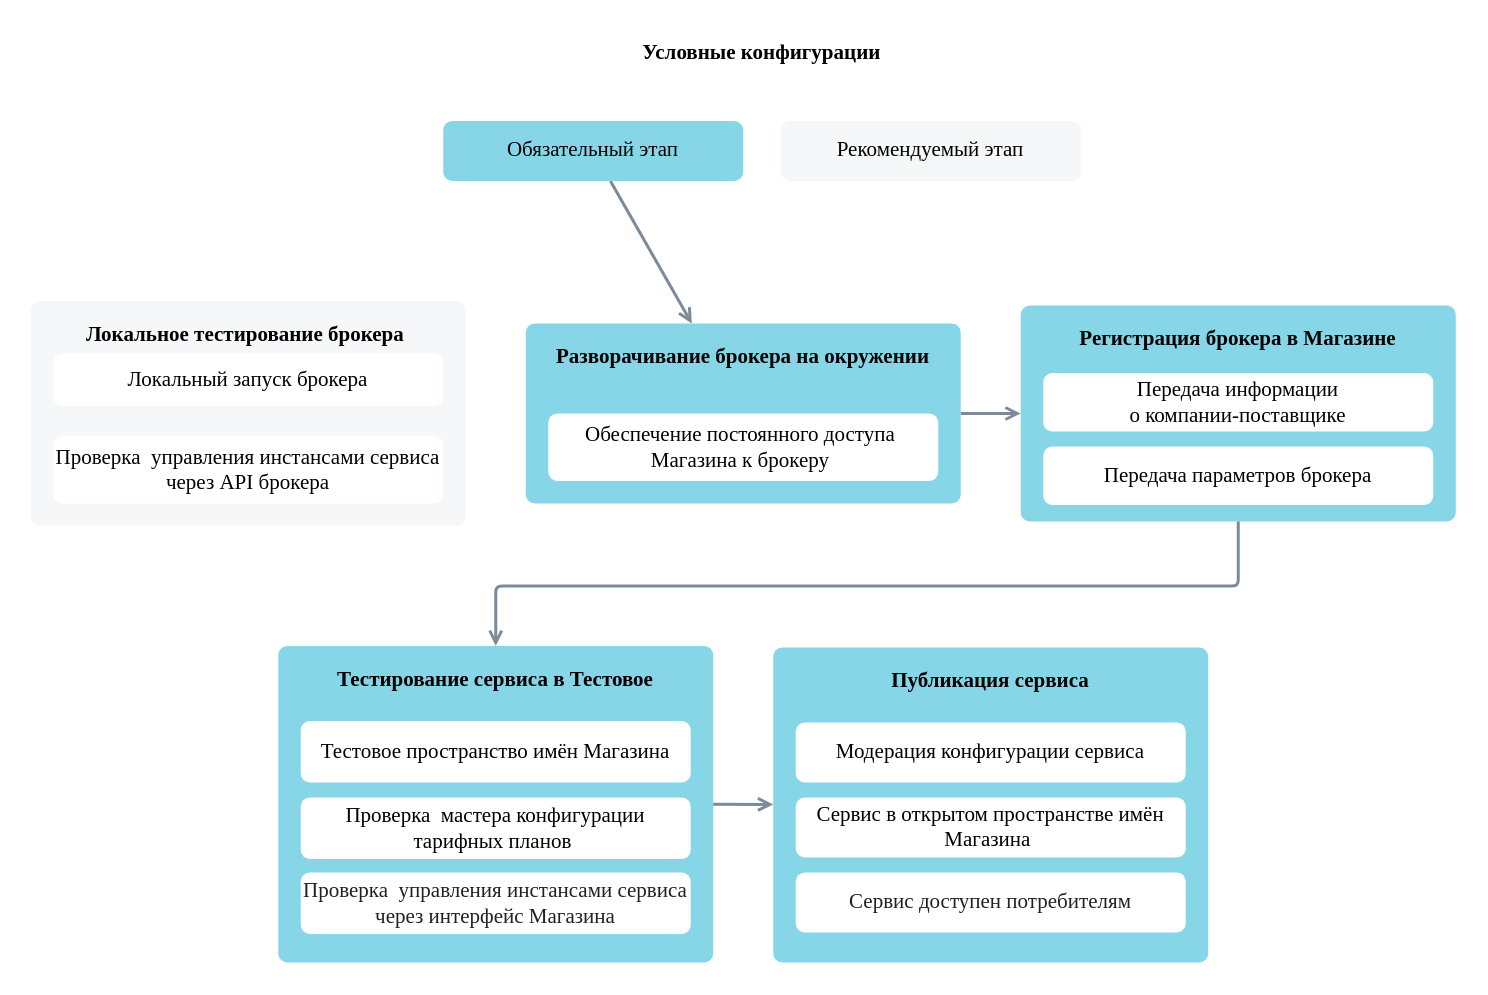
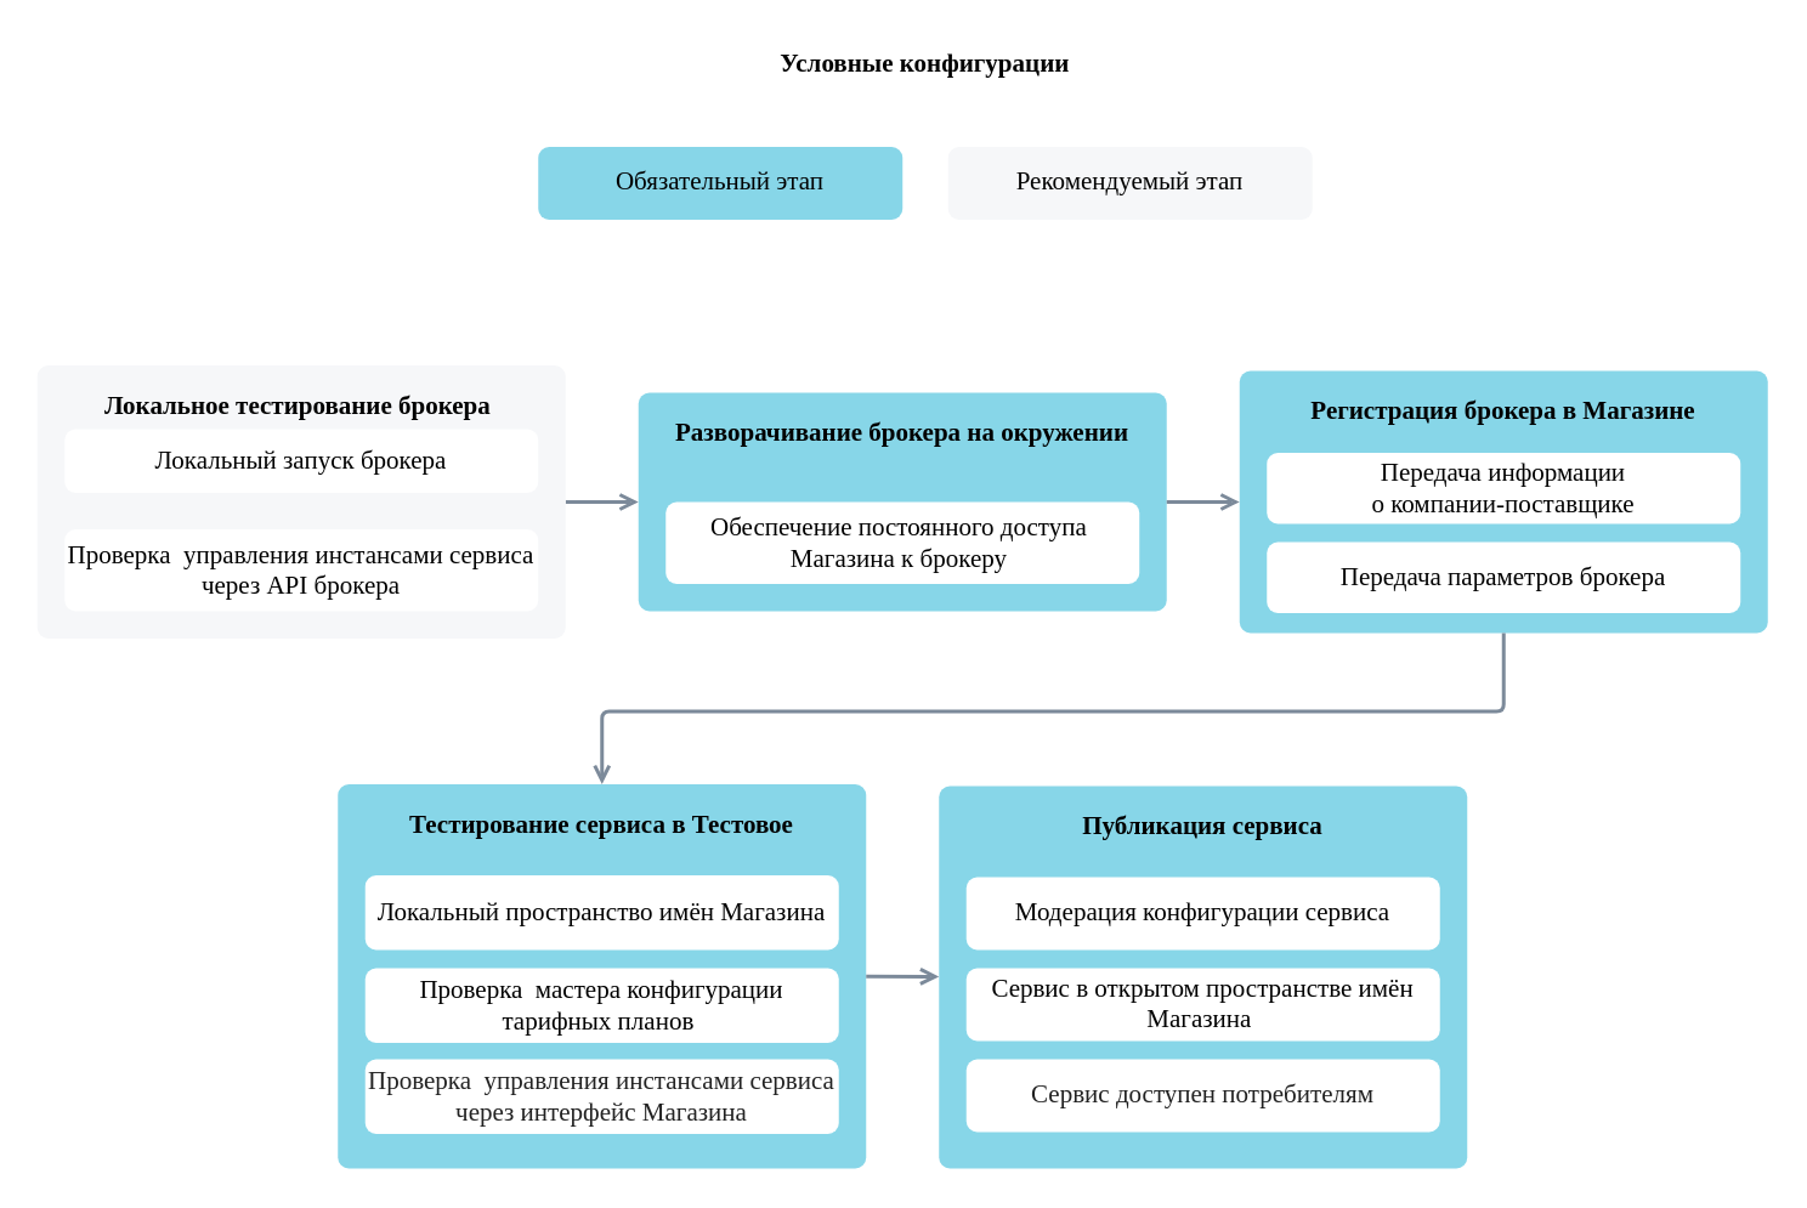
  <mxCell id="0" />
  <mxCell id="1" parent="0" />
- <mxCell id="2" value="" style="endArrow=none;html=1;fontFamily=VK Sans Display;fontColor=#212121;rounded=0;strokeColor=#7C8A9A;endFill=0;strokeWidth=2;arcSize=8;startArrow=open;startFill=0;fontSize=14;" parent="1" source="17" target="23" edge="1"><mxGeometry width="50" height="50" relative="1" as="geometry"><mxPoint x="445.66" y="400" as="sourcePoint" /><mxPoint x="590.66" y="304.5" as="targetPoint" /></mxGeometry></mxCell>
+ <mxCell id="2" value="" style="endArrow=none;html=1;fontFamily=VK Sans Display;fontColor=#212121;rounded=0;strokeColor=#7C8A9A;endFill=0;strokeWidth=2;arcSize=8;startArrow=open;startFill=0;entryX=1;entryY=0.5;entryDx=0;entryDy=0;fontSize=14;" parent="1" source="17" target="14" edge="1"><mxGeometry width="50" height="50" relative="1" as="geometry"><mxPoint x="445.66" y="400" as="sourcePoint" /><mxPoint x="590.66" y="304.5" as="targetPoint" /></mxGeometry></mxCell>
  <mxCell id="3" value="Публикация сервиса" style="rounded=1;whiteSpace=wrap;html=1;fontFamily=VK Sans Display;strokeColor=none;arcsize=12;fillColor=#87D6E8;spacing=10;verticalAlign=top;spacingTop=0;spacingLeft=0;spacingRight=0;fontStyle=1;arcSize=12;absoluteArcSize=1;fontSize=14;" parent="1" vertex="1"><mxGeometry x="515" y="431" width="290" height="210" as="geometry" /></mxCell>
  <mxCell id="4" value="Модерация конфигурации сервиса" style="rounded=1;whiteSpace=wrap;html=1;fontFamily=VK Sans Display;strokeColor=none;arcsize=12;fillColor=#FFFFFF;spacing=0;spacingTop=12;spacingBottom=12;arcSize=12;absoluteArcSize=1;fontSize=14;" parent="1" vertex="1"><mxGeometry x="530" y="481" width="260" height="40" as="geometry" /></mxCell>
  <mxCell id="5" value="Сервис в открытом пространстве имён Магазина&amp;nbsp;" style="rounded=1;whiteSpace=wrap;html=1;fontFamily=VK Sans Display;strokeColor=none;arcsize=12;fillColor=#FFF;spacing=0;spacingTop=12;spacingBottom=12;arcSize=12;absoluteArcSize=1;fontSize=14;" parent="1" vertex="1"><mxGeometry x="530" y="531" width="260" height="40" as="geometry" /></mxCell>
  <mxCell id="6" value="&lt;font color=&quot;#212121&quot; style=&quot;font-size: 14px;&quot;&gt;Сервис доступен потребителям&lt;/font&gt;" style="rounded=1;whiteSpace=wrap;html=1;fontFamily=VK Sans Display;strokeColor=none;arcsize=12;fillColor=#FFF;spacing=0;spacingTop=12;spacingBottom=12;arcSize=12;absoluteArcSize=1;fontSize=14;" parent="1" vertex="1"><mxGeometry x="530" y="581" width="260" height="40" as="geometry" /></mxCell>
  <mxCell id="7" value="Регистрация брокера в Магазине" style="rounded=1;whiteSpace=wrap;html=1;fontFamily=VK Sans Display;strokeColor=none;arcsize=12;fillColor=#87D6E8;spacing=10;verticalAlign=top;spacingTop=0;spacingLeft=0;spacingRight=0;fontStyle=1;arcSize=12;absoluteArcSize=1;fontSize=14;" parent="1" vertex="1"><mxGeometry x="680" y="203" width="290" height="144" as="geometry" /></mxCell>
  <mxCell id="8" value="Передача информации &lt;br style=&quot;font-size: 14px;&quot;&gt;о компании-поставщике" style="rounded=1;whiteSpace=wrap;html=1;fontFamily=VK Sans Display;strokeColor=none;arcsize=12;fillColor=#FFFFFF;spacing=0;spacingTop=12;spacingBottom=12;arcSize=12;absoluteArcSize=1;fontSize=14;" parent="1" vertex="1"><mxGeometry x="695" y="248" width="260" height="39" as="geometry" /></mxCell>
  <mxCell id="9" value="Передача параметров брокера" style="rounded=1;whiteSpace=wrap;html=1;fontFamily=VK Sans Display;strokeColor=none;arcsize=12;fillColor=#FFF;spacing=0;spacingTop=12;spacingBottom=12;arcSize=12;absoluteArcSize=1;fontSize=14;" parent="1" vertex="1"><mxGeometry x="695" y="297" width="260" height="39" as="geometry" /></mxCell>
  <mxCell id="10" value="Тестирование сервиса в Тестовое" style="rounded=1;whiteSpace=wrap;html=1;fontFamily=VK Sans Display;strokeColor=none;arcsize=12;fillColor=#87D6E8;spacing=10;verticalAlign=top;spacingTop=0;spacingLeft=0;spacingRight=0;fontStyle=1;arcSize=12;absoluteArcSize=1;fontSize=14;" parent="1" vertex="1"><mxGeometry x="185" y="430" width="290" height="211" as="geometry" /></mxCell>
- <mxCell id="11" value="Тестовое пространство имён Магазина" style="rounded=1;whiteSpace=wrap;html=1;fontFamily=VK Sans Display;strokeColor=none;arcsize=12;fillColor=#FFFFFF;spacing=0;spacingTop=12;spacingBottom=12;arcSize=12;absoluteArcSize=1;fontSize=14;" parent="1" vertex="1"><mxGeometry x="200" y="480" width="260" height="41" as="geometry" /></mxCell>
+ <mxCell id="11" value="Локальный пространство имён Магазина" style="rounded=1;whiteSpace=wrap;html=1;fontFamily=VK Sans Display;strokeColor=none;arcsize=12;fillColor=#FFFFFF;spacing=0;spacingTop=12;spacingBottom=12;arcSize=12;absoluteArcSize=1;fontSize=14;" parent="1" vertex="1"><mxGeometry x="200" y="480" width="260" height="41" as="geometry" /></mxCell>
  <mxCell id="12" value="Проверка&amp;nbsp; мастера конфигурации тарифных планов&amp;nbsp;" style="rounded=1;whiteSpace=wrap;html=1;fontFamily=VK Sans Display;strokeColor=none;arcsize=12;fillColor=#FFF;spacing=0;spacingTop=12;spacingBottom=12;arcSize=12;absoluteArcSize=1;fontSize=14;" parent="1" vertex="1"><mxGeometry x="200" y="531" width="260" height="41" as="geometry" /></mxCell>
  <mxCell id="13" value="&lt;font color=&quot;#212121&quot; style=&quot;font-size: 14px;&quot;&gt;Проверка&amp;nbsp; управления инстансами сервиса через интерфейс Магазина&lt;/font&gt;" style="rounded=1;whiteSpace=wrap;html=1;fontFamily=VK Sans Display;strokeColor=none;arcsize=12;fillColor=#FFF;spacing=0;spacingTop=12;spacingBottom=12;arcSize=12;absoluteArcSize=1;fontSize=14;" parent="1" vertex="1"><mxGeometry x="200" y="581" width="260" height="41" as="geometry" /></mxCell>
  <mxCell id="14" value="Локальное тестирование брокера&amp;nbsp;" style="rounded=1;whiteSpace=wrap;html=1;fontFamily=VK Sans Display;strokeColor=none;arcsize=12;fillColor=#F6F7F9;spacing=10;verticalAlign=top;spacingTop=0;spacingLeft=0;spacingRight=0;fontStyle=1;arcSize=12;absoluteArcSize=1;fontSize=14;" parent="1" vertex="1"><mxGeometry x="20" y="200" width="290" height="150" as="geometry" /></mxCell>
  <mxCell id="15" value="Локальный запуск брокера" style="rounded=1;whiteSpace=wrap;html=1;fontFamily=VK Sans Display;strokeColor=none;arcsize=12;fillColor=#FFFFFF;spacing=0;spacingTop=12;spacingBottom=12;arcSize=12;absoluteArcSize=1;fontSize=14;" parent="1" vertex="1"><mxGeometry x="35" y="235" width="260" height="35" as="geometry" /></mxCell>
  <mxCell id="16" value="Проверка&amp;nbsp; управления инстансами сервиса через API брокера" style="rounded=1;whiteSpace=wrap;html=1;fontFamily=VK Sans Display;strokeColor=none;arcsize=12;fillColor=#FFF;spacing=0;spacingTop=12;spacingBottom=12;arcSize=12;absoluteArcSize=1;fontSize=14;" parent="1" vertex="1"><mxGeometry x="35" y="290" width="260" height="45" as="geometry" /></mxCell>
  <mxCell id="17" value="Разворачивание брокера на окружении" style="rounded=1;whiteSpace=wrap;html=1;fontFamily=VK Sans Display;strokeColor=none;arcsize=12;fillColor=#87D6E8;spacing=10;verticalAlign=top;spacingTop=0;spacingLeft=0;spacingRight=0;fontStyle=1;arcSize=12;absoluteArcSize=1;fontSize=14;" parent="1" vertex="1"><mxGeometry x="350" y="215" width="290" height="120" as="geometry" /></mxCell>
  <mxCell id="18" value="Обеспечение постоянного доступа&amp;nbsp; Магазина к брокеру&amp;nbsp;" style="rounded=1;whiteSpace=wrap;html=1;fontFamily=VK Sans Display;strokeColor=none;arcsize=12;fillColor=#FFFFFF;spacing=0;spacingTop=12;spacingBottom=12;arcSize=12;absoluteArcSize=1;fontSize=14;" parent="1" vertex="1"><mxGeometry x="365" y="275" width="260" height="45" as="geometry" /></mxCell>
  <mxCell id="19" value="" style="endArrow=none;html=1;fontFamily=VK Sans Display;fontColor=#212121;rounded=0;strokeColor=#7C8A9A;endFill=0;strokeWidth=2;arcSize=8;startArrow=open;startFill=0;fontSize=14;entryX=1;entryY=0.5;entryDx=0;entryDy=0;exitX=0;exitY=0.5;exitDx=0;exitDy=0;" parent="1" source="7" target="17" edge="1"><mxGeometry width="50" height="50" relative="1" as="geometry"><mxPoint x="445.66" y="535" as="sourcePoint" /><mxPoint x="440.66" y="510" as="targetPoint" /></mxGeometry></mxCell>
  <mxCell id="20" value="" style="endArrow=none;html=1;fontFamily=VK Sans Display;fontColor=#212121;rounded=1;strokeColor=#7C8A9A;endFill=0;arcsize=8;startArrow=open;startFill=0;strokeWidth=2;arcSize=8;exitX=0.5;exitY=0;exitDx=0;exitDy=0;entryX=0.5;entryY=1;entryDx=0;entryDy=0;" parent="1" source="10" target="7" edge="1"><mxGeometry width="50" height="50" relative="1" as="geometry"><mxPoint x="455.66" y="545" as="sourcePoint" /><mxPoint x="455.66" y="505" as="targetPoint" /><Array as="points"><mxPoint x="330" y="390" /><mxPoint x="825" y="390" /></Array></mxGeometry></mxCell>
  <mxCell id="21" value="" style="endArrow=none;html=1;fontFamily=VK Sans Display;fontColor=#212121;rounded=0;strokeColor=#7C8A9A;endFill=0;strokeWidth=2;arcSize=8;startArrow=open;startFill=0;entryX=1;entryY=0.5;entryDx=0;entryDy=0;fontSize=14;" parent="1" source="3" target="10" edge="1"><mxGeometry width="50" height="50" relative="1" as="geometry"><mxPoint x="620.66" y="740" as="sourcePoint" /><mxPoint x="620.66" y="686" as="targetPoint" /></mxGeometry></mxCell>
  <mxCell id="22" value="Условные конфигурации" style="text;html=1;strokeColor=none;fillColor=none;align=center;verticalAlign=middle;whiteSpace=wrap;rounded=0;fontStyle=1;fontFamily=VK Sans Display;fontSize=14;" vertex="1" parent="1"><mxGeometry x="295" y="20" width="425" height="30" as="geometry" /></mxCell>
  <mxCell id="23" value="Обязательный этап" style="rounded=1;whiteSpace=wrap;html=1;fontFamily=VK Sans Display;strokeColor=none;arcsize=12;fillColor=#87D6E8;spacing=0;spacingTop=12;spacingBottom=12;arcSize=12;absoluteArcSize=1;strokeWidth=1;fontSize=14;" vertex="1" parent="1"><mxGeometry x="295" y="80" width="200" height="40" as="geometry" /></mxCell>
  <mxCell id="24" value="Рекомендуемый этап" style="rounded=1;whiteSpace=wrap;html=1;fontFamily=VK Sans Display;strokeColor=none;arcsize=12;fillColor=#F6F7F9;spacing=0;spacingTop=12;spacingBottom=12;arcSize=12;absoluteArcSize=1;strokeWidth=1;fontSize=14;" vertex="1" parent="1"><mxGeometry x="520" y="80" width="200" height="40" as="geometry" /></mxCell>
